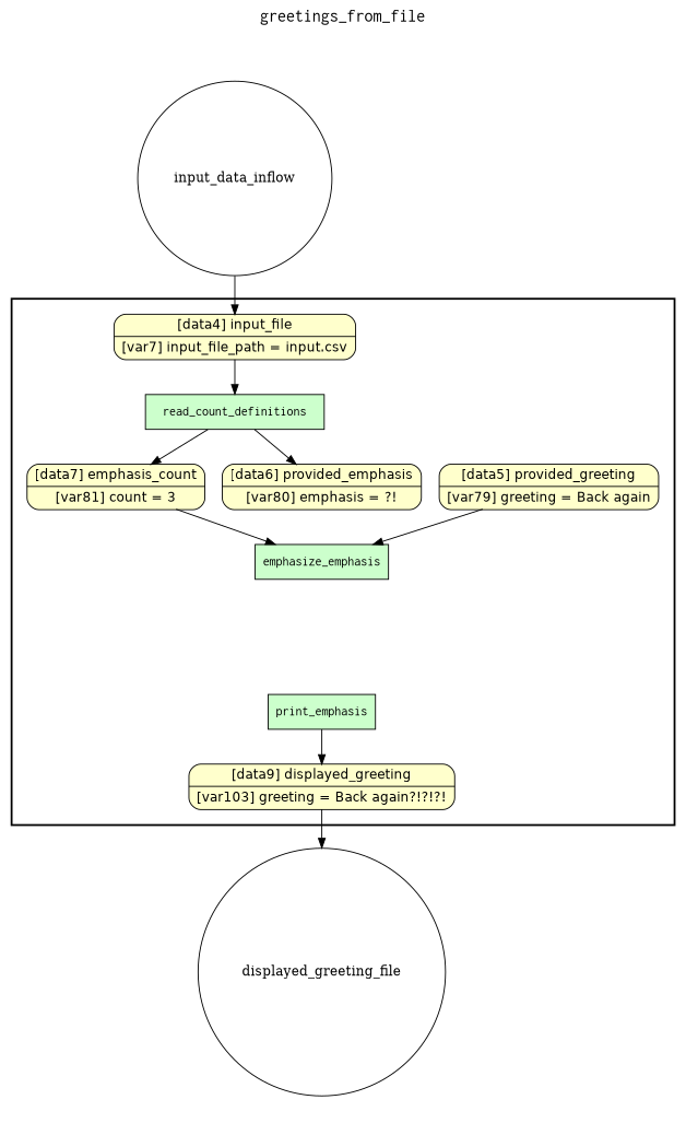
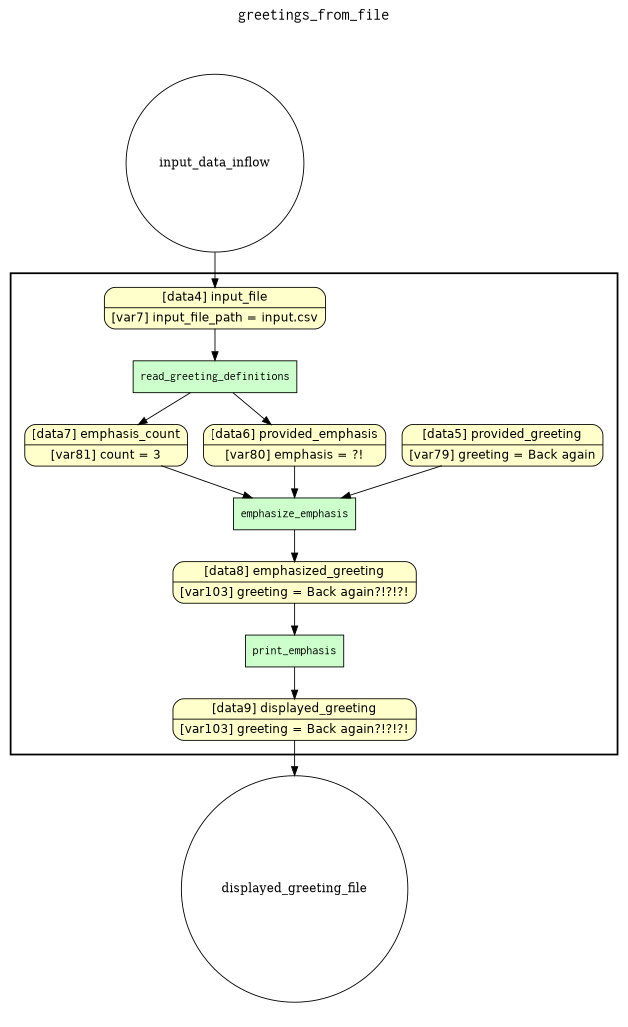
  digraph {
    fontname=Courier
    fontsize=18
    label=greetings_from_file
    labelloc=t
    rankdir=TB
    node [fillcolor="#FFFFCC" fontname=Helvetica peripheries=1 shape=record style="rounded,filled" rankdir=LR]
    n1 [fillcolor="#CCFFCC" fontname=Courier label=emphasize_emphasis shape=box style=filled rankdir=""]
-   read_greeting_definitions [fillcolor="#CCFFCC" fontname=Courier shape=box style=filled label=read_count_definitions rankdir=""]
+   read_greeting_definitions [fillcolor="#CCFFCC" fontname=Courier shape=box style=filled rankdir=""]
    n3 [fillcolor="#CCFFCC" fontname=Courier label=print_emphasis shape=box style=filled rankdir=""]
+   n4 [label="{<f0> [data8] emphasized_greeting |<f1> [var103] greeting = Back again?!?!?!}"]
    n5 [label="{<f0> [data9] displayed_greeting |<f1> [var103] greeting = Back again?!?!?!}"]
    n6 [label="{<f0> [data7] emphasis_count |<f1> [var81] count = 3}"]
    n7 [label="{<f0> [data6] provided_emphasis |<f1> [var80] emphasis = ?!}"]
    n8 [label="{<f0> [data5] provided_greeting |<f1> [var79] greeting = Back again}"]
    n9 [label="{<f0> [data4] input_file |<f1> [var7] input_file_path = input.csv}"]
    n10 [fillcolor="#FFFFFF" label=displayed_greeting_file shape=circle width=0.2 fontname="" style="" rankdir=""]
    n11 [fillcolor="#FFFFFF" label=input_data_inflow shape=circle width=0.2 fontname="" style="" rankdir=""]
    subgraph cluster_1 {
      color=black
      label=""
      penwidth=2
      subgraph cluster_2 {
        color=white
        label=""
        penwidth=2
        n1
        read_greeting_definitions
        n3
+       n4
        n5
        n6
        n7
        n8
        n9
      }
    }
    subgraph cluster_3 {
      color=white
      label=""
      penwidth=2
      subgraph cluster_4 {
        color=white
        label=""
        penwidth=2
        n11
      }
    }
    subgraph cluster_5 {
      color=white
      label=""
      penwidth=2
      subgraph cluster_6 {
        color=white
        label=""
        penwidth=2
        n10
      }
    }
+   n1 -> n4
    read_greeting_definitions -> n6
    read_greeting_definitions -> n7
    n3 -> n5
+   n4 -> n3
    n5 -> n10
    n6 -> n1
+   n7 -> n1
    n8 -> n1
    n9 -> read_greeting_definitions
    n11 -> n9
  }
